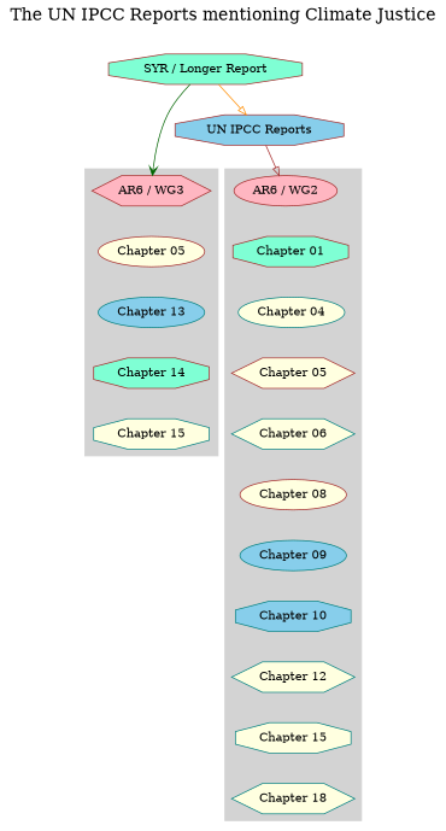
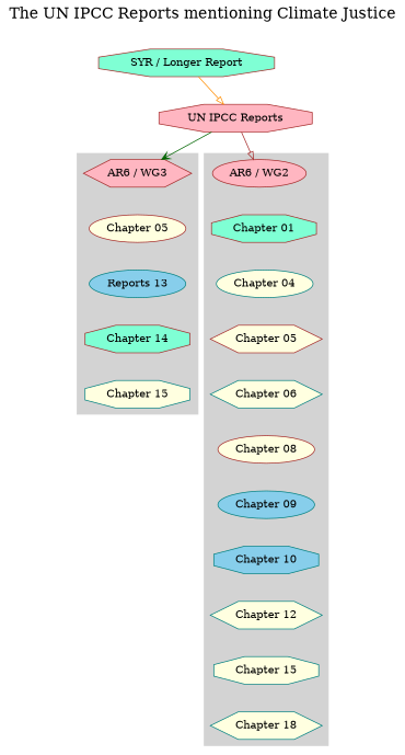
  digraph {
    fontsize=20
    label="The UN IPCC Reports mentioning Climate Justice"
    labelloc=t
    node [color=brown fillcolor=lightyellow shape=octagon style=filled]
    edge [style=invis]
    "AR6 / WG2" [fillcolor=lightpink shape=ellipse]
    "Chapter 01" [fillcolor=aquamarine]
    "Chapter 04" [color=teal shape=ellipse]
    n4 [label="Chapter 05" shape=hexagon]
    "Chapter 06" [color=teal shape=hexagon]
    "Chapter 08" [shape=ellipse]
    "Chapter 09" [color=teal fillcolor=skyblue shape=ellipse]
    "Chapter 10" [color=teal fillcolor=skyblue]
    "Chapter 12" [color=teal shape=hexagon]
    n10 [color=teal label="Chapter 15"]
    "Chapter 18" [color=teal shape=hexagon]
    "AR6 / WG3" [fillcolor=lightpink shape=hexagon]
    n13 [label="Chapter 05" shape=ellipse]
-   "Chapter 13" [color=teal fillcolor=skyblue shape=ellipse]
+   "Chapter 13" [color=teal fillcolor=skyblue shape=ellipse label="Reports 13"]
    "Chapter 14" [fillcolor=aquamarine]
    n16 [color=teal label="Chapter 15"]
-   "UN IPCC Reports" [fillcolor=skyblue]
+   "UN IPCC Reports" [fillcolor=lightpink]
    "SYR / Longer Report" [fillcolor=aquamarine]
    subgraph cluster_1 {
      color=lightgrey
      label=""
      rankdir=TB
      style=filled
      "AR6 / WG2"
      "Chapter 01"
      "Chapter 04"
      n4
      "Chapter 06"
      "Chapter 08"
      "Chapter 09"
      "Chapter 10"
      "Chapter 12"
      n10
      "Chapter 18"
    }
    subgraph cluster_2 {
      color=lightgrey
      label=""
      rankdir=TB
      style=filled
      "AR6 / WG3"
      n13
      "Chapter 13"
      "Chapter 14"
      n16
    }
    "AR6 / WG2" -> "Chapter 01"
    "Chapter 01" -> "Chapter 04"
    "Chapter 04" -> n4
    n4 -> "Chapter 06"
    "Chapter 06" -> "Chapter 08"
    "Chapter 08" -> "Chapter 09"
    "Chapter 09" -> "Chapter 10"
    "Chapter 10" -> "Chapter 12"
    "Chapter 12" -> n10
    n10 -> "Chapter 18"
    "AR6 / WG3" -> n13
    n13 -> "Chapter 13"
    "Chapter 13" -> "Chapter 14"
    "Chapter 14" -> n16
    "UN IPCC Reports" -> "AR6 / WG2" [arrowhead=onormal color=brown style=""]
-   "SYR / Longer Report" -> "AR6 / WG3" [arrowhead=vee color=darkgreen style=""]
+   "UN IPCC Reports" -> "AR6 / WG3" [arrowhead=vee color=darkgreen style=""]
    "SYR / Longer Report" -> "UN IPCC Reports" [arrowhead=onormal color=darkorange style=""]
  }
